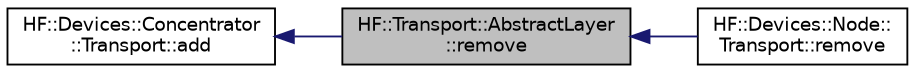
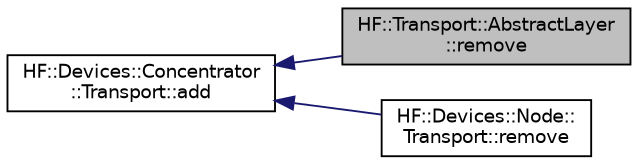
  digraph {
    rankdir=LR
    node [color=black fillcolor=white fontname=Helvetica fontsize=10 shape=record style=filled]
    edge [color=midnightblue dir=back fontname=Helvetica fontsize=10 labelfontname=Helvetica labelfontsize=10 style=solid]
    n1 [fillcolor=grey75 fontcolor=black height=0.2 label="HF::Transport::AbstractLayer\l::remove" width=0.4]
    n2 [height=0.2 label="HF::Devices::Node::\lTransport::remove" width=0.4]
    n3 [height=0.2 label="HF::Devices::Concentrator\l::Transport::add" width=0.4]
-   n1 -> n2
+   n3 -> n2
    n3 -> n1
  }
